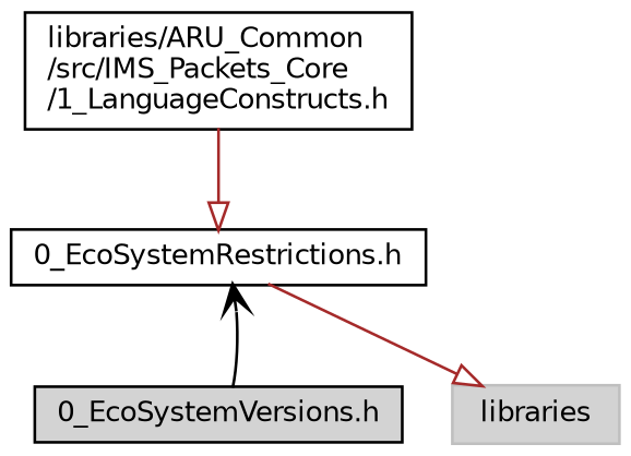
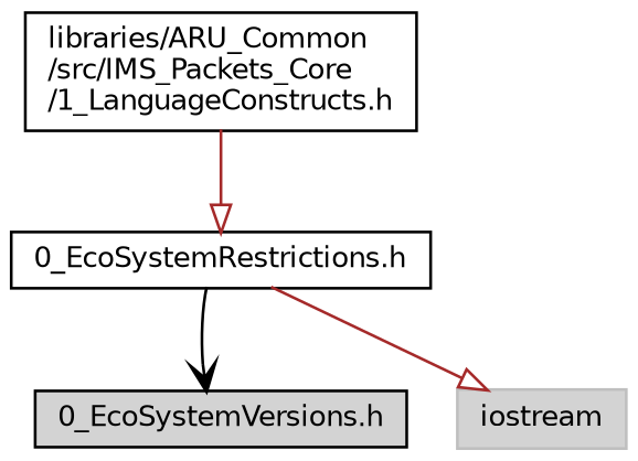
  digraph {
    node [color=black fillcolor=white fontname=Helvetica fontsize=10 shape=record style=filled]
    edge [arrowhead=onormal color=brown fontname=Helvetica fontsize=10 labelfontname=Helvetica labelfontsize=10 style=solid]
    n1 [fontcolor=black height=0.2 label="libraries/ARU_Common\l/src/IMS_Packets_Core\l/1_LanguageConstructs.h" width=0.4]
    n2 [height=0.2 label="0_EcoSystemRestrictions.h" width=0.4]
    n3 [fillcolor=lightgrey height=0.2 label="0_EcoSystemVersions.h" width=0.4]
-   n4 [color=grey75 fillcolor=lightgrey height=0.2 label=libraries width=0.4]
+   n4 [color=grey75 fillcolor=lightgrey height=0.2 label=iostream width=0.4]
    n1 -> n2
-   n3 -> n2 [arrowhead=vee color=black]
+   n2 -> n3 [arrowhead=vee color=black]
    n2 -> n4
  }
